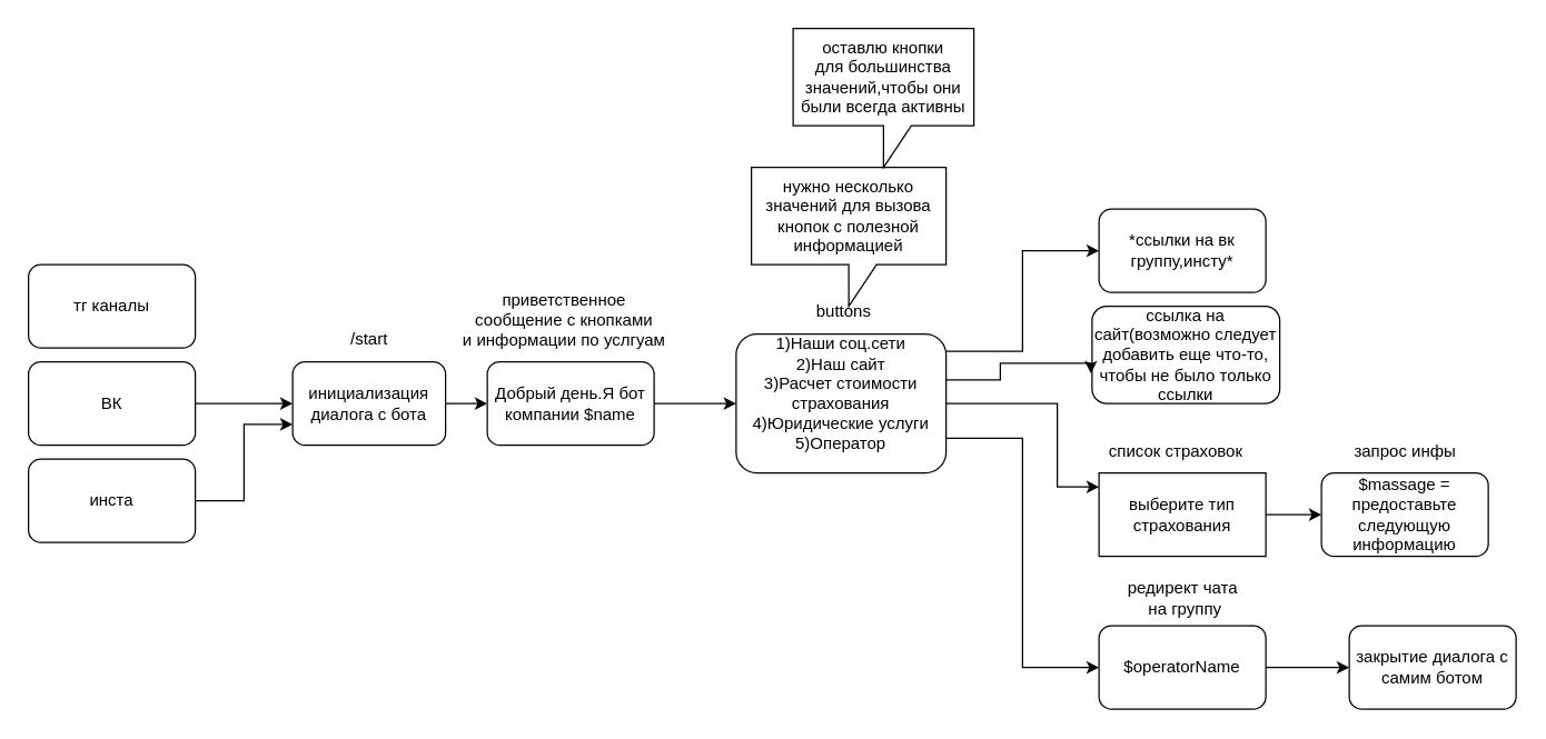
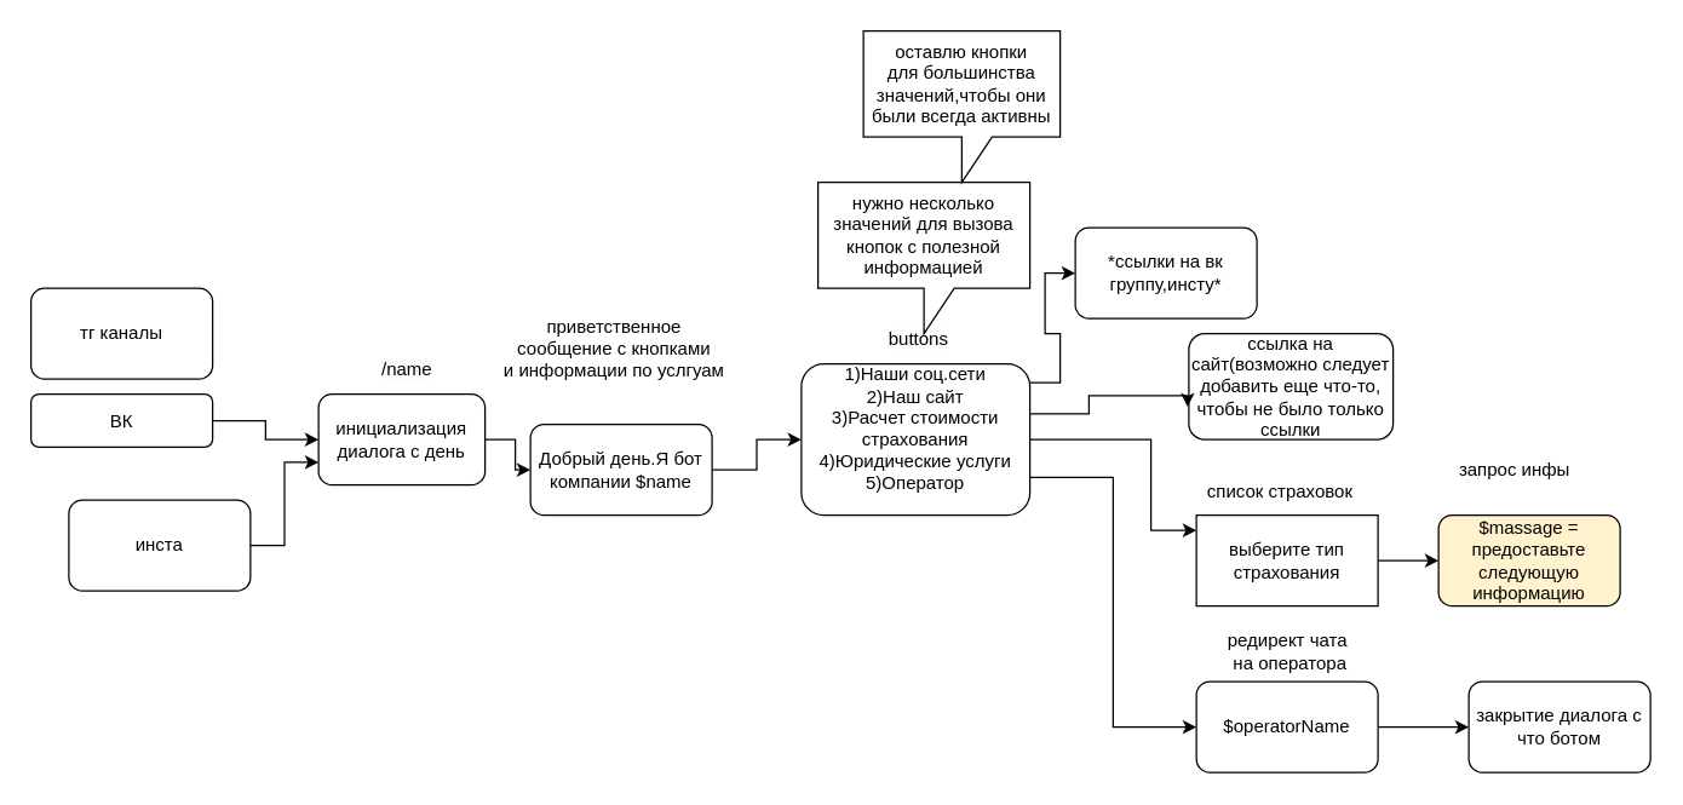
  <mxCell id="0" />
  <mxCell id="1" parent="0" />
  <mxCell id="2" style="edgeStyle=orthogonalEdgeStyle;rounded=0;orthogonalLoop=1;jettySize=auto;html=1;entryX=0;entryY=0.5;entryDx=0;entryDy=0;" edge="1" parent="1" source="3" target="12"><mxGeometry relative="1" as="geometry" /></mxCell>
- <mxCell id="3" value="инициализация диалога с бота" style="rounded=1;whiteSpace=wrap;html=1;" vertex="1" parent="1"><mxGeometry x="210" y="260" width="110" height="60" as="geometry" /></mxCell>
+ <mxCell id="3" value="инициализация диалога с день" style="rounded=1;whiteSpace=wrap;html=1;" vertex="1" parent="1"><mxGeometry x="210" y="260" width="110" height="60" as="geometry" /></mxCell>
  <mxCell id="4" style="edgeStyle=orthogonalEdgeStyle;rounded=0;orthogonalLoop=1;jettySize=auto;html=1;entryX=0;entryY=0.5;entryDx=0;entryDy=0;exitX=0.999;exitY=0.123;exitDx=0;exitDy=0;exitPerimeter=0;" edge="1" parent="1" source="7" target="19"><mxGeometry relative="1" as="geometry" /></mxCell>
  <mxCell id="5" style="edgeStyle=orthogonalEdgeStyle;rounded=0;orthogonalLoop=1;jettySize=auto;html=1;entryX=0;entryY=0.5;entryDx=0;entryDy=0;exitX=1;exitY=0.75;exitDx=0;exitDy=0;" edge="1" parent="1" source="7" target="23"><mxGeometry relative="1" as="geometry" /></mxCell>
  <mxCell id="6" style="edgeStyle=orthogonalEdgeStyle;rounded=0;orthogonalLoop=1;jettySize=auto;html=1;" edge="1" parent="1" source="7" target="30"><mxGeometry relative="1" as="geometry"><Array as="points"><mxPoint x="760" y="290" /><mxPoint x="760" y="350" /></Array></mxGeometry></mxCell>
  <mxCell id="7" value="1)Наши соц.сети&lt;div&gt;2)Наш сайт&lt;br&gt;&lt;div&gt;&lt;span style=&quot;background-color: initial;&quot;&gt;3)&lt;/span&gt;&lt;span style=&quot;background-color: initial;&quot;&gt;Расчет стоимости страхования&lt;/span&gt;&lt;br&gt;&lt;/div&gt;&lt;div&gt;4)&lt;span style=&quot;background-color: initial;&quot;&gt;Юридические услуги&lt;/span&gt;&lt;/div&gt;&lt;div&gt;&lt;span style=&quot;background-color: initial;&quot;&gt;5)&lt;/span&gt;&lt;span style=&quot;background-color: initial;&quot;&gt;Оператор&lt;/span&gt;&lt;/div&gt;&lt;div&gt;&lt;br&gt;&lt;/div&gt;&lt;/div&gt;" style="rounded=1;whiteSpace=wrap;html=1;" vertex="1" parent="1"><mxGeometry x="529" y="240" width="151" height="100" as="geometry" /></mxCell>
  <mxCell id="8" value="&lt;span style=&quot;color: rgb(0, 0, 0); font-family: Helvetica; font-size: 12px; font-style: normal; font-variant-ligatures: normal; font-variant-caps: normal; font-weight: 400; letter-spacing: normal; orphans: 2; text-align: center; text-indent: 0px; text-transform: none; widows: 2; word-spacing: 0px; -webkit-text-stroke-width: 0px; white-space: normal; background-color: rgb(251, 251, 251); text-decoration-thickness: initial; text-decoration-style: initial; text-decoration-color: initial; display: inline !important; float: none;&quot;&gt;buttons&lt;/span&gt;" style="text;whiteSpace=wrap;html=1;" vertex="1" parent="1"><mxGeometry x="585" y="210" width="70" height="40" as="geometry" /></mxCell>
- <mxCell id="9" value="&lt;span style=&quot;color: rgb(0, 0, 0); font-family: Helvetica; font-size: 12px; font-style: normal; font-variant-ligatures: normal; font-variant-caps: normal; font-weight: 400; letter-spacing: normal; orphans: 2; text-align: center; text-indent: 0px; text-transform: none; widows: 2; word-spacing: 0px; -webkit-text-stroke-width: 0px; white-space: normal; background-color: rgb(251, 251, 251); text-decoration-thickness: initial; text-decoration-style: initial; text-decoration-color: initial; display: inline !important; float: none;&quot;&gt;/start&lt;/span&gt;&lt;br style=&quot;forced-color-adjust: none; color: rgb(0, 0, 0); font-family: Helvetica; font-size: 12px; font-style: normal; font-variant-ligatures: normal; font-variant-caps: normal; font-weight: 400; letter-spacing: normal; orphans: 2; text-align: center; text-indent: 0px; text-transform: none; widows: 2; word-spacing: 0px; -webkit-text-stroke-width: 0px; white-space: normal; background-color: rgb(251, 251, 251); text-decoration-thickness: initial; text-decoration-style: initial; text-decoration-color: initial;&quot;&gt;" style="text;whiteSpace=wrap;html=1;" vertex="1" parent="1"><mxGeometry x="250" y="230" width="60" height="40" as="geometry" /></mxCell>
+ <mxCell id="9" value="&lt;span style=&quot;color: rgb(0, 0, 0); font-family: Helvetica; font-size: 12px; font-style: normal; font-variant-ligatures: normal; font-variant-caps: normal; font-weight: 400; letter-spacing: normal; orphans: 2; text-align: center; text-indent: 0px; text-transform: none; widows: 2; word-spacing: 0px; -webkit-text-stroke-width: 0px; white-space: normal; background-color: rgb(251, 251, 251); text-decoration-thickness: initial; text-decoration-style: initial; text-decoration-color: initial; display: inline !important; float: none;&quot;&gt;/name&lt;/span&gt;&lt;br style=&quot;forced-color-adjust: none; color: rgb(0, 0, 0); font-family: Helvetica; font-size: 12px; font-style: normal; font-variant-ligatures: normal; font-variant-caps: normal; font-weight: 400; letter-spacing: normal; orphans: 2; text-align: center; text-indent: 0px; text-transform: none; widows: 2; word-spacing: 0px; -webkit-text-stroke-width: 0px; white-space: normal; background-color: rgb(251, 251, 251); text-decoration-thickness: initial; text-decoration-style: initial; text-decoration-color: initial;&quot;&gt;" style="text;whiteSpace=wrap;html=1;" vertex="1" parent="1"><mxGeometry x="250" y="230" width="60" height="40" as="geometry" /></mxCell>
  <mxCell id="10" value="нужно несколько значений для вызова кнопок с полезной информацией" style="shape=callout;whiteSpace=wrap;html=1;perimeter=calloutPerimeter;" vertex="1" parent="1"><mxGeometry x="540" y="120" width="140" height="100" as="geometry" /></mxCell>
  <mxCell id="11" style="edgeStyle=orthogonalEdgeStyle;rounded=0;orthogonalLoop=1;jettySize=auto;html=1;" edge="1" parent="1" source="12" target="7"><mxGeometry relative="1" as="geometry" /></mxCell>
- <mxCell id="12" value="Добрый день.Я бот компании $name" style="rounded=1;whiteSpace=wrap;html=1;" vertex="1" parent="1"><mxGeometry x="350" y="260" width="120" height="60" as="geometry" /></mxCell>
+ <mxCell id="12" value="Добрый день.Я бот компании $name" style="rounded=1;whiteSpace=wrap;html=1;" vertex="1" parent="1"><mxGeometry x="350" y="280" width="120" height="60" as="geometry" /></mxCell>
  <mxCell id="13" value="приветственное&lt;div&gt;&amp;nbsp;сообщение с кнопками&amp;nbsp;&lt;/div&gt;&lt;div&gt;и информации по услгуам&lt;/div&gt;" style="text;html=1;align=center;verticalAlign=middle;resizable=0;points=[];autosize=1;strokeColor=none;fillColor=none;" vertex="1" parent="1"><mxGeometry x="320" y="200" width="170" height="60" as="geometry" /></mxCell>
  <mxCell id="14" value="тг каналы" style="rounded=1;whiteSpace=wrap;html=1;" vertex="1" parent="1"><mxGeometry x="20" y="190" width="120" height="60" as="geometry" /></mxCell>
  <mxCell id="15" style="edgeStyle=orthogonalEdgeStyle;rounded=0;orthogonalLoop=1;jettySize=auto;html=1;entryX=0;entryY=0.5;entryDx=0;entryDy=0;" edge="1" parent="1" source="16" target="3"><mxGeometry relative="1" as="geometry" /></mxCell>
- <mxCell id="16" value="ВК" style="rounded=1;whiteSpace=wrap;html=1;" vertex="1" parent="1"><mxGeometry x="20" y="260" width="120" height="60" as="geometry" /></mxCell>
+ <mxCell id="16" value="ВК" style="rounded=1;whiteSpace=wrap;html=1;" vertex="1" parent="1"><mxGeometry x="20" y="260" width="120" height="35" as="geometry" /></mxCell>
  <mxCell id="17" style="edgeStyle=orthogonalEdgeStyle;rounded=0;orthogonalLoop=1;jettySize=auto;html=1;entryX=0;entryY=0.75;entryDx=0;entryDy=0;" edge="1" parent="1" source="18" target="3"><mxGeometry relative="1" as="geometry" /></mxCell>
- <mxCell id="18" value="инста" style="rounded=1;whiteSpace=wrap;html=1;" vertex="1" parent="1"><mxGeometry x="20" y="330" width="120" height="60" as="geometry" /></mxCell>
- <mxCell id="19" value="*ссылки на вк группу,инсту*" style="rounded=1;whiteSpace=wrap;html=1;" vertex="1" parent="1"><mxGeometry x="790" y="150" width="120" height="60" as="geometry" /></mxCell>
+ <mxCell id="18" value="инста" style="rounded=1;whiteSpace=wrap;html=1;" vertex="1" parent="1"><mxGeometry x="45" y="330" width="120" height="60" as="geometry" /></mxCell>
+ <mxCell id="19" value="*ссылки на вк группу,инсту*" style="rounded=1;whiteSpace=wrap;html=1;" vertex="1" parent="1"><mxGeometry x="710" y="150" width="120" height="60" as="geometry" /></mxCell>
  <mxCell id="20" value="ссылка на сайт(возможно следует добавить еще что-то, чтобы не было только ссылки" style="rounded=1;whiteSpace=wrap;html=1;" vertex="1" parent="1"><mxGeometry x="785" y="220" width="135" height="70" as="geometry" /></mxCell>
- <mxCell id="21" value="$massage = предоставьте следующую информацию" style="rounded=1;whiteSpace=wrap;html=1;" vertex="1" parent="1"><mxGeometry x="950" y="340" width="120" height="60" as="geometry" /></mxCell>
+ <mxCell id="21" value="$massage = предоставьте следующую информацию" style="rounded=1;whiteSpace=wrap;html=1;fillColor=#fff2cc;" vertex="1" parent="1"><mxGeometry x="950" y="340" width="120" height="60" as="geometry" /></mxCell>
  <mxCell id="22" style="edgeStyle=orthogonalEdgeStyle;rounded=0;orthogonalLoop=1;jettySize=auto;html=1;entryX=0;entryY=0.5;entryDx=0;entryDy=0;" edge="1" parent="1" source="23" target="27"><mxGeometry relative="1" as="geometry" /></mxCell>
  <mxCell id="23" value="$operatorName" style="rounded=1;whiteSpace=wrap;html=1;" vertex="1" parent="1"><mxGeometry x="790" y="450" width="120" height="60" as="geometry" /></mxCell>
  <mxCell id="24" style="edgeStyle=orthogonalEdgeStyle;rounded=0;orthogonalLoop=1;jettySize=auto;html=1;entryX=-0.006;entryY=0.69;entryDx=0;entryDy=0;entryPerimeter=0;" edge="1" parent="1" source="7" target="20"><mxGeometry relative="1" as="geometry"><Array as="points"><mxPoint x="719" y="273" /><mxPoint x="719" y="261" /></Array></mxGeometry></mxCell>
- <mxCell id="25" value="редирект чата&lt;div&gt;&amp;nbsp;на группу&lt;/div&gt;" style="text;html=1;align=center;verticalAlign=middle;resizable=0;points=[];autosize=1;strokeColor=none;fillColor=none;" vertex="1" parent="1"><mxGeometry x="800" y="410" width="100" height="40" as="geometry" /></mxCell>
- <mxCell id="26" value="запрос инфы" style="text;html=1;align=center;verticalAlign=middle;resizable=0;points=[];autosize=1;strokeColor=none;fillColor=none;" vertex="1" parent="1"><mxGeometry x="960" y="310" width="100" height="30" as="geometry" /></mxCell>
- <mxCell id="27" value="закрытие диалога с самим ботом" style="rounded=1;whiteSpace=wrap;html=1;" vertex="1" parent="1"><mxGeometry x="970" y="450" width="120" height="60" as="geometry" /></mxCell>
+ <mxCell id="25" value="редирект чата&lt;div&gt;&amp;nbsp;на оператора&lt;/div&gt;" style="text;html=1;align=center;verticalAlign=middle;resizable=0;points=[];autosize=1;strokeColor=none;fillColor=none;" vertex="1" parent="1"><mxGeometry x="800" y="410" width="100" height="40" as="geometry" /></mxCell>
+ <mxCell id="26" value="запрос инфы" style="text;html=1;align=center;verticalAlign=middle;resizable=0;points=[];autosize=1;strokeColor=none;fillColor=none;" vertex="1" parent="1"><mxGeometry x="950" y="295" width="100" height="30" as="geometry" /></mxCell>
+ <mxCell id="27" value="закрытие диалога с что ботом" style="rounded=1;whiteSpace=wrap;html=1;" vertex="1" parent="1"><mxGeometry x="970" y="450" width="120" height="60" as="geometry" /></mxCell>
  <mxCell id="28" value="оставлю кнопки&lt;div&gt;для большинства значений,чтобы они были всегда активны&lt;/div&gt;" style="shape=callout;whiteSpace=wrap;html=1;perimeter=calloutPerimeter;" vertex="1" parent="1"><mxGeometry x="570" y="20" width="130" height="100" as="geometry" /></mxCell>
  <mxCell id="29" style="edgeStyle=orthogonalEdgeStyle;rounded=0;orthogonalLoop=1;jettySize=auto;html=1;entryX=0;entryY=0.5;entryDx=0;entryDy=0;" edge="1" parent="1" source="30" target="21"><mxGeometry relative="1" as="geometry" /></mxCell>
  <mxCell id="30" value="выберите тип страхования" style="whiteSpace=wrap;html=1;rounded=0;" vertex="1" parent="1"><mxGeometry x="790" y="340" width="120" height="60" as="geometry" /></mxCell>
  <mxCell id="31" value="список страховок" style="text;html=1;align=center;verticalAlign=middle;resizable=0;points=[];autosize=1;strokeColor=none;fillColor=none;" vertex="1" parent="1"><mxGeometry x="785" y="310" width="120" height="30" as="geometry" /></mxCell>
